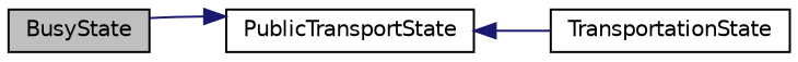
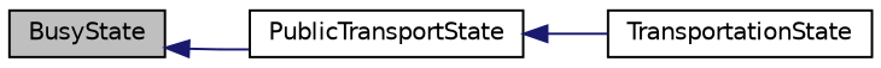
  digraph {
    rankdir=LR
    node [color=black fillcolor=white fontname=Helvetica fontsize=10 shape=record style=filled]
    edge [color=midnightblue dir=back fontname=Helvetica fontsize=10 labelfontname=Helvetica labelfontsize=10 style=solid]
    n1 [fillcolor=grey75 fontcolor=black height=0.2 label=BusyState width=0.4]
    n2 [height=0.2 label=PublicTransportState width=0.4]
    n3 [height=0.2 label=TransportationState width=0.4]
-   n2 -> n1
+   n1 -> n2
    n2 -> n3
  }
